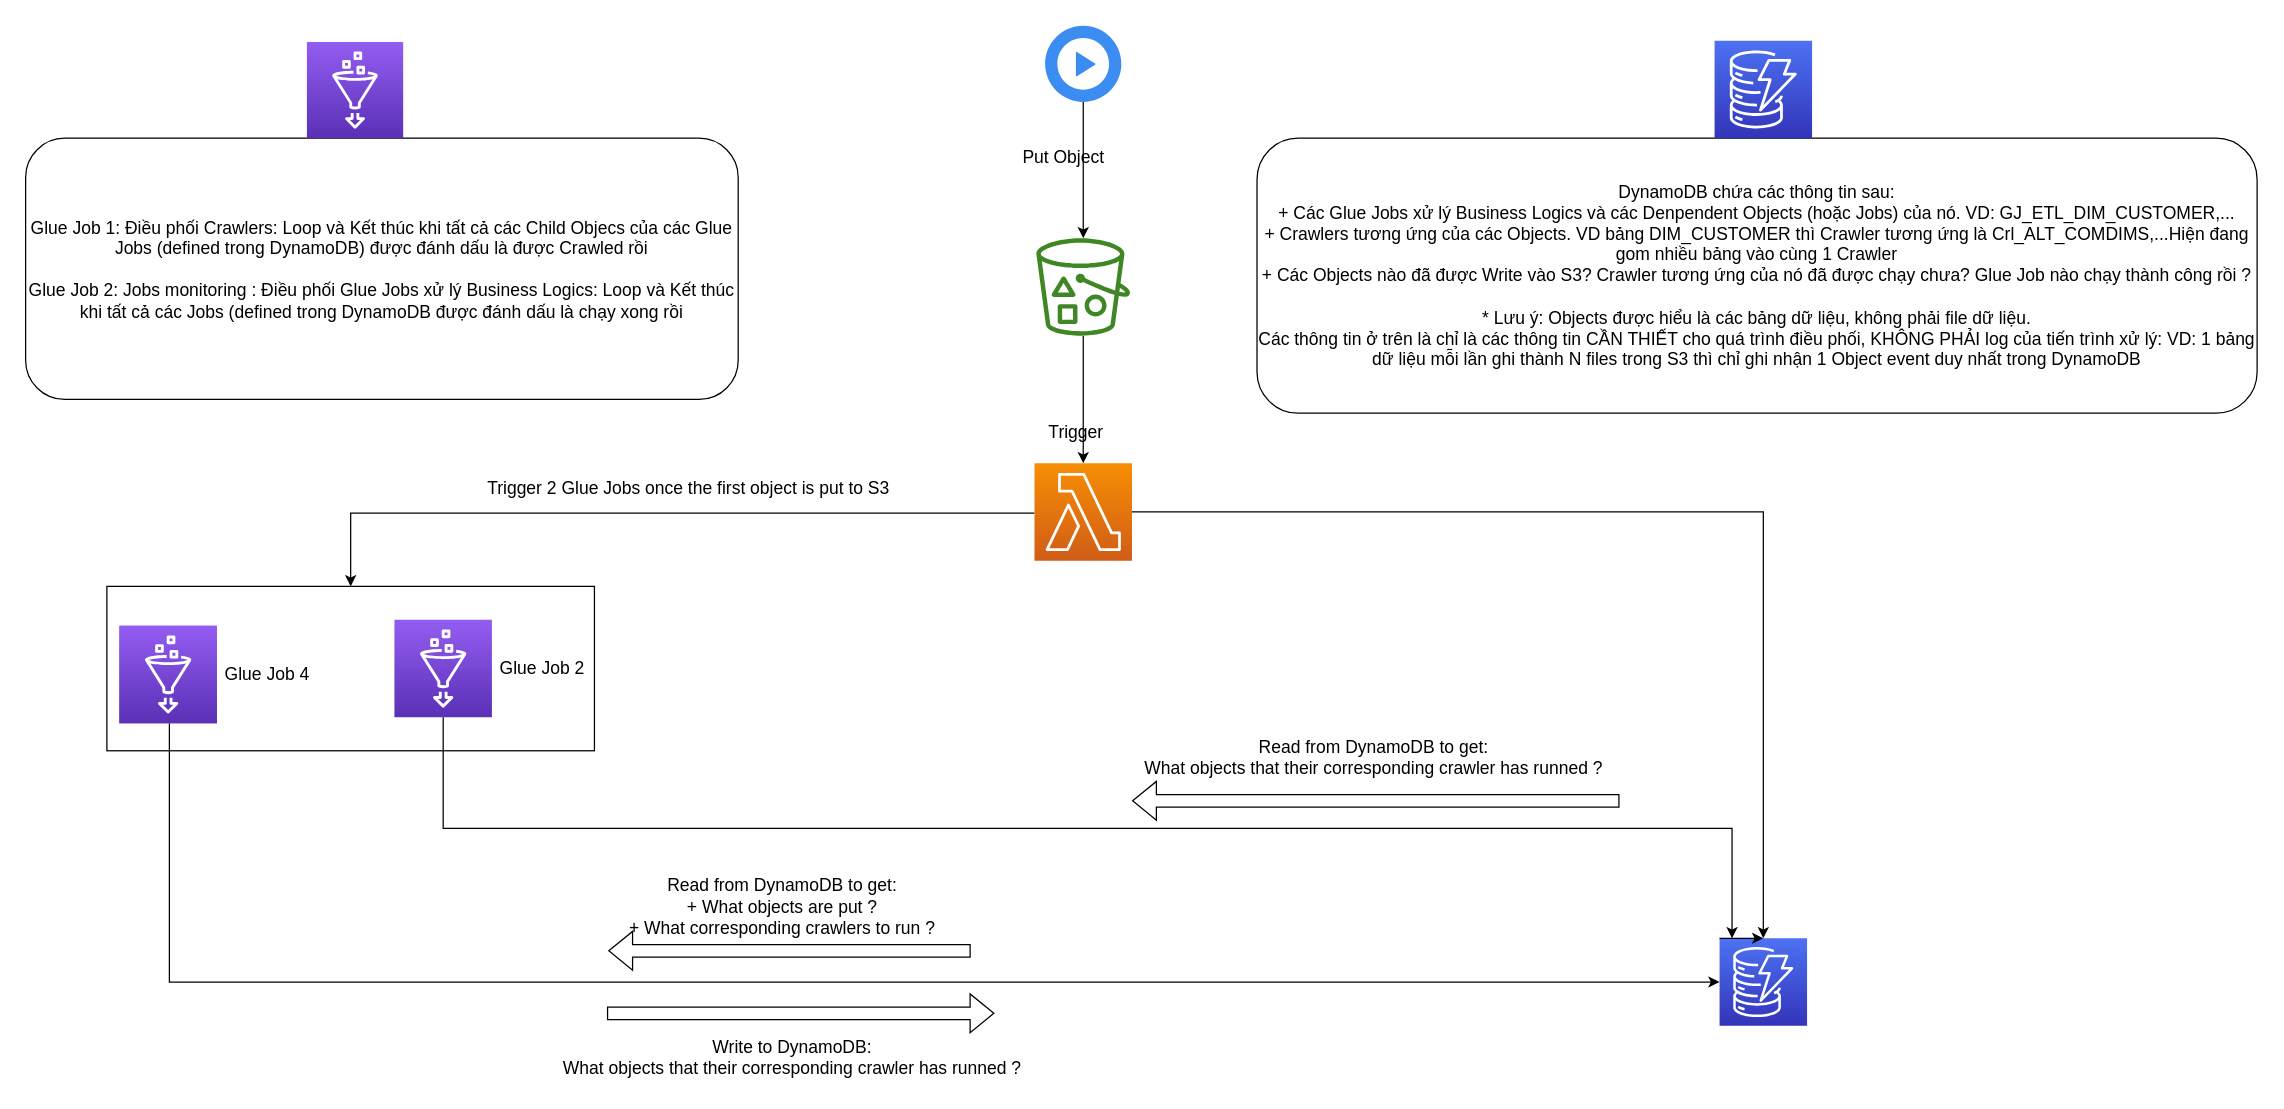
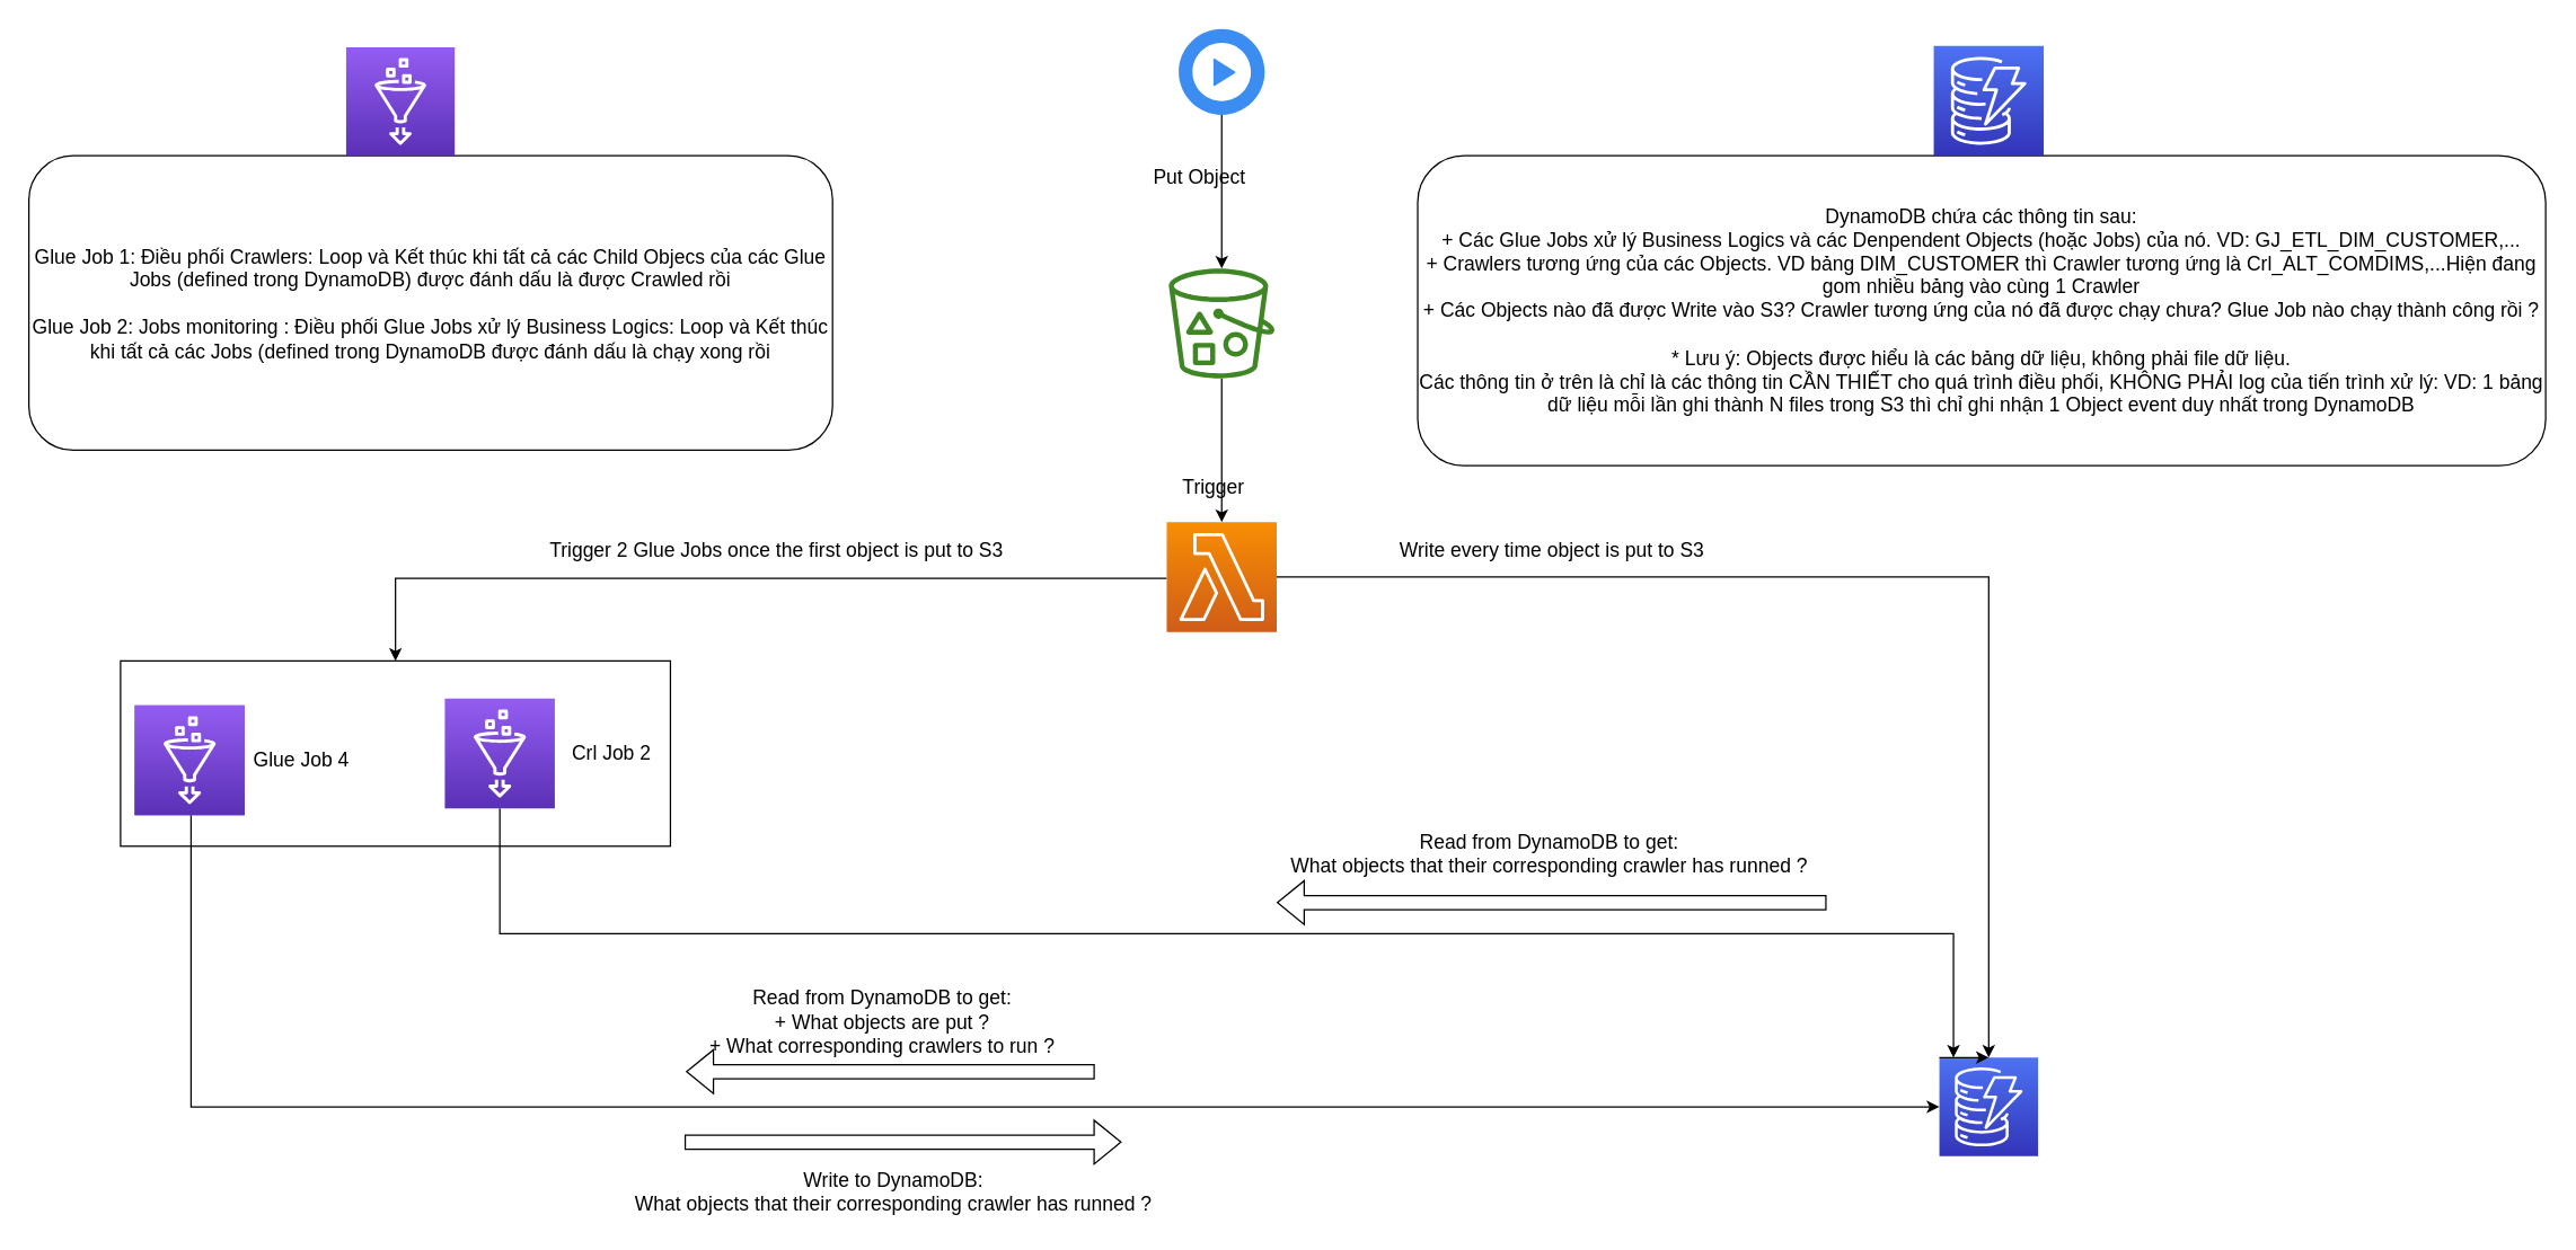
  <mxCell id="0" />
  <mxCell id="1" parent="0" />
  <mxCell id="2" value="" style="rounded=0;whiteSpace=wrap;html=1;fontSize=14;" vertex="1" parent="1"><mxGeometry x="85" y="468.5" width="390" height="131.5" as="geometry" /></mxCell>
  <mxCell id="3" value="" style="sketch=0;points=[[0,0,0],[0.25,0,0],[0.5,0,0],[0.75,0,0],[1,0,0],[0,1,0],[0.25,1,0],[0.5,1,0],[0.75,1,0],[1,1,0],[0,0.25,0],[0,0.5,0],[0,0.75,0],[1,0.25,0],[1,0.5,0],[1,0.75,0]];outlineConnect=0;fontColor=#232F3E;gradientColor=#4D72F3;gradientDirection=north;fillColor=#3334B9;strokeColor=#ffffff;dashed=0;verticalLabelPosition=bottom;verticalAlign=top;align=center;html=1;fontSize=12;fontStyle=0;aspect=fixed;shape=mxgraph.aws4.resourceIcon;resIcon=mxgraph.aws4.dynamodb;" vertex="1" parent="1"><mxGeometry x="1375" y="750" width="70" height="70" as="geometry" /></mxCell>
  <mxCell id="4" style="edgeStyle=orthogonalEdgeStyle;rounded=0;orthogonalLoop=1;jettySize=auto;html=1;" edge="1" parent="1" source="5" target="15"><mxGeometry relative="1" as="geometry" /></mxCell>
  <mxCell id="5" value="" style="sketch=0;outlineConnect=0;fontColor=#232F3E;gradientColor=none;fillColor=#3F8624;strokeColor=none;dashed=0;verticalLabelPosition=bottom;verticalAlign=top;align=center;html=1;fontSize=12;fontStyle=0;aspect=fixed;pointerEvents=1;shape=mxgraph.aws4.bucket_with_objects;" vertex="1" parent="1"><mxGeometry x="828.5" y="190" width="75" height="78" as="geometry" /></mxCell>
  <mxCell id="6" style="edgeStyle=orthogonalEdgeStyle;rounded=0;orthogonalLoop=1;jettySize=auto;html=1;" edge="1" parent="1" source="7" target="5"><mxGeometry relative="1" as="geometry" /></mxCell>
  <mxCell id="7" value="" style="sketch=0;html=1;aspect=fixed;strokeColor=none;shadow=0;align=center;verticalAlign=top;fillColor=#3B8DF1;shape=mxgraph.gcp2.play_start" vertex="1" parent="1"><mxGeometry x="835.5" y="20" width="61" height="61" as="geometry" /></mxCell>
  <mxCell id="8" value="&lt;font style=&quot;font-size: 14px;&quot;&gt;Put Object&lt;/font&gt;" style="text;html=1;align=center;verticalAlign=middle;resizable=0;points=[];autosize=1;strokeColor=none;fillColor=none;" vertex="1" parent="1"><mxGeometry x="810" y="115" width="80" height="20" as="geometry" /></mxCell>
  <mxCell id="9" style="edgeStyle=orthogonalEdgeStyle;rounded=0;orthogonalLoop=1;jettySize=auto;html=1;entryX=0;entryY=0.5;entryDx=0;entryDy=0;entryPerimeter=0;" edge="1" parent="1" source="10" target="3"><mxGeometry relative="1" as="geometry"><Array as="points"><mxPoint x="135" y="785" /></Array></mxGeometry></mxCell>
  <mxCell id="10" value="" style="sketch=0;points=[[0,0,0],[0.25,0,0],[0.5,0,0],[0.75,0,0],[1,0,0],[0,1,0],[0.25,1,0],[0.5,1,0],[0.75,1,0],[1,1,0],[0,0.25,0],[0,0.5,0],[0,0.75,0],[1,0.25,0],[1,0.5,0],[1,0.75,0]];outlineConnect=0;fontColor=#232F3E;gradientColor=#945DF2;gradientDirection=north;fillColor=#5A30B5;strokeColor=#ffffff;dashed=0;verticalLabelPosition=bottom;verticalAlign=top;align=center;html=1;fontSize=12;fontStyle=0;aspect=fixed;shape=mxgraph.aws4.resourceIcon;resIcon=mxgraph.aws4.glue;" vertex="1" parent="1"><mxGeometry x="95" y="500" width="78" height="78" as="geometry" /></mxCell>
  <mxCell id="11" style="edgeStyle=elbowEdgeStyle;rounded=0;orthogonalLoop=1;jettySize=auto;elbow=vertical;html=1;" edge="1" parent="1" source="12"><mxGeometry relative="1" as="geometry"><mxPoint x="1385" y="750" as="targetPoint" /></mxGeometry></mxCell>
  <mxCell id="12" value="" style="sketch=0;points=[[0,0,0],[0.25,0,0],[0.5,0,0],[0.75,0,0],[1,0,0],[0,1,0],[0.25,1,0],[0.5,1,0],[0.75,1,0],[1,1,0],[0,0.25,0],[0,0.5,0],[0,0.75,0],[1,0.25,0],[1,0.5,0],[1,0.75,0]];outlineConnect=0;fontColor=#232F3E;gradientColor=#945DF2;gradientDirection=north;fillColor=#5A30B5;strokeColor=#ffffff;dashed=0;verticalLabelPosition=bottom;verticalAlign=top;align=center;html=1;fontSize=12;fontStyle=0;aspect=fixed;shape=mxgraph.aws4.resourceIcon;resIcon=mxgraph.aws4.glue;" vertex="1" parent="1"><mxGeometry x="315" y="495.25" width="78" height="78" as="geometry" /></mxCell>
  <mxCell id="13" style="edgeStyle=orthogonalEdgeStyle;rounded=0;orthogonalLoop=1;jettySize=auto;html=1;entryX=0.5;entryY=0;entryDx=0;entryDy=0;entryPerimeter=0;" edge="1" parent="1" source="15" target="3"><mxGeometry relative="1" as="geometry" /></mxCell>
  <mxCell id="14" style="edgeStyle=elbowEdgeStyle;rounded=0;orthogonalLoop=1;jettySize=auto;elbow=vertical;html=1;fontSize=14;" edge="1" parent="1" source="15" target="2"><mxGeometry relative="1" as="geometry"><Array as="points"><mxPoint x="625" y="410" /><mxPoint x="585" y="420" /></Array></mxGeometry></mxCell>
  <mxCell id="15" value="" style="sketch=0;points=[[0,0,0],[0.25,0,0],[0.5,0,0],[0.75,0,0],[1,0,0],[0,1,0],[0.25,1,0],[0.5,1,0],[0.75,1,0],[1,1,0],[0,0.25,0],[0,0.5,0],[0,0.75,0],[1,0.25,0],[1,0.5,0],[1,0.75,0]];outlineConnect=0;fontColor=#232F3E;gradientColor=#F78E04;gradientDirection=north;fillColor=#D05C17;strokeColor=#ffffff;dashed=0;verticalLabelPosition=bottom;verticalAlign=top;align=center;html=1;fontSize=12;fontStyle=0;aspect=fixed;shape=mxgraph.aws4.resourceIcon;resIcon=mxgraph.aws4.lambda;" vertex="1" parent="1"><mxGeometry x="827" y="370" width="78" height="78" as="geometry" /></mxCell>
  <mxCell id="16" value="&lt;font style=&quot;font-size: 14px;&quot;&gt;Trigger&lt;/font&gt;" style="text;html=1;align=center;verticalAlign=middle;resizable=0;points=[];autosize=1;strokeColor=none;fillColor=none;" vertex="1" parent="1"><mxGeometry x="830" y="335" width="60" height="20" as="geometry" /></mxCell>
  <mxCell id="17" style="edgeStyle=orthogonalEdgeStyle;rounded=0;orthogonalLoop=1;jettySize=auto;html=1;exitX=0;exitY=0;exitDx=0;exitDy=0;exitPerimeter=0;entryX=0.5;entryY=0;entryDx=0;entryDy=0;entryPerimeter=0;" edge="1" parent="1" source="3" target="3"><mxGeometry relative="1" as="geometry" /></mxCell>
  <mxCell id="18" value="&lt;font style=&quot;font-size: 14px;&quot;&gt;Trigger 2 Glue Jobs once the first object is put to S3&lt;/font&gt;" style="text;html=1;align=center;verticalAlign=middle;resizable=0;points=[];autosize=1;strokeColor=none;fillColor=none;" vertex="1" parent="1"><mxGeometry x="380" y="380" width="340" height="20" as="geometry" /></mxCell>
  <mxCell id="19" value="" style="group" vertex="1" connectable="0" parent="1"><mxGeometry x="486" y="700" width="290" height="60" as="geometry" /></mxCell>
  <mxCell id="20" value="&lt;font style=&quot;font-size: 14px;&quot;&gt;Read from DynamoDB to get:&lt;br&gt;+ What objects are put ?&lt;br&gt;+ What corresponding crawlers to run ?&lt;/font&gt;" style="text;html=1;align=center;verticalAlign=middle;resizable=0;points=[];autosize=1;strokeColor=none;fillColor=none;" vertex="1" parent="19"><mxGeometry x="9" width="260" height="50" as="geometry" /></mxCell>
  <mxCell id="21" value="" style="shape=flexArrow;endArrow=classic;html=1;rounded=0;elbow=vertical;" edge="1" parent="19"><mxGeometry width="50" height="50" relative="1" as="geometry"><mxPoint x="290" y="60" as="sourcePoint" /><mxPoint y="60" as="targetPoint" /></mxGeometry></mxCell>
  <mxCell id="22" value="" style="group" vertex="1" connectable="0" parent="1"><mxGeometry x="483" y="810" width="340" height="55" as="geometry" /></mxCell>
  <mxCell id="23" value="" style="shape=flexArrow;endArrow=classic;html=1;rounded=0;elbow=vertical;" edge="1" parent="22"><mxGeometry width="50" height="50" relative="1" as="geometry"><mxPoint x="2" as="sourcePoint" /><mxPoint x="312" as="targetPoint" /></mxGeometry></mxCell>
  <mxCell id="24" value="&lt;font style=&quot;font-size: 14px;&quot;&gt;Write to DynamoDB:&lt;br&gt;What objects that their corresponding crawler has&amp;nbsp;runned ?&lt;/font&gt;" style="text;html=1;align=center;verticalAlign=middle;resizable=0;points=[];autosize=1;strokeColor=none;fillColor=none;" vertex="1" parent="22"><mxGeometry x="-40" y="15" width="380" height="40" as="geometry" /></mxCell>
  <mxCell id="25" value="" style="group" vertex="1" connectable="0" parent="1"><mxGeometry x="905" y="590" width="390" height="50" as="geometry" /></mxCell>
  <mxCell id="26" value="" style="shape=flexArrow;endArrow=classic;html=1;rounded=0;elbow=vertical;" edge="1" parent="25"><mxGeometry width="50" height="50" relative="1" as="geometry"><mxPoint x="390" y="50" as="sourcePoint" /><mxPoint y="50" as="targetPoint" /></mxGeometry></mxCell>
  <mxCell id="27" value="&lt;font style=&quot;font-size: 14px;&quot;&gt;Read from DynamoDB to get:&amp;nbsp;&lt;br&gt;What objects that their corresponding crawler has&amp;nbsp;runned ?&amp;nbsp;&lt;/font&gt;" style="text;html=1;align=center;verticalAlign=middle;resizable=0;points=[];autosize=1;strokeColor=none;fillColor=none;" vertex="1" parent="25"><mxGeometry y="-5" width="390" height="40" as="geometry" /></mxCell>
+ <mxCell id="28" value="&lt;font style=&quot;font-size: 14px;&quot;&gt;Write every time object is put to S3&lt;/font&gt;" style="text;html=1;align=center;verticalAlign=middle;resizable=0;points=[];autosize=1;strokeColor=none;fillColor=none;" vertex="1" parent="1"><mxGeometry x="985" y="380" width="230" height="20" as="geometry" /></mxCell>
  <mxCell id="29" value="&lt;font style=&quot;font-size: 14px;&quot;&gt;Glue Job 4&lt;/font&gt;" style="text;html=1;align=center;verticalAlign=middle;resizable=0;points=[];autosize=1;strokeColor=none;fillColor=none;" vertex="1" parent="1"><mxGeometry x="173" y="529" width="80" height="20" as="geometry" /></mxCell>
- <mxCell id="30" value="&lt;font style=&quot;font-size: 14px;&quot;&gt;Glue Job 2&lt;/font&gt;" style="text;html=1;align=center;verticalAlign=middle;resizable=0;points=[];autosize=1;strokeColor=none;fillColor=none;" vertex="1" parent="1"><mxGeometry x="393" y="524.25" width="80" height="20" as="geometry" /></mxCell>
+ <mxCell id="30" value="&lt;font style=&quot;font-size: 14px;&quot;&gt;Crl Job 2&lt;/font&gt;" style="text;html=1;align=center;verticalAlign=middle;resizable=0;points=[];autosize=1;strokeColor=none;fillColor=none;" vertex="1" parent="1"><mxGeometry x="393" y="524.25" width="80" height="20" as="geometry" /></mxCell>
  <mxCell id="31" value="&lt;font style=&quot;font-size: 14px;&quot;&gt;Glue Job 1: Điều phối Crawlers: Loop và Kết thúc khi tất cả các Child Objecs của các Glue Jobs (defined trong DynamoDB) được đánh dấu là được Crawled rồi&lt;br&gt;&lt;br&gt;Glue Job 2: Jobs monitoring : Điều phối Glue Jobs xử lý Business Logics: Loop và Kết thúc khi tất cả các Jobs (defined trong DynamoDB được đánh dấu là chạy xong rồi&lt;/font&gt;" style="rounded=1;whiteSpace=wrap;html=1;" vertex="1" parent="1"><mxGeometry x="20" y="110" width="570" height="209" as="geometry" /></mxCell>
  <mxCell id="32" value="" style="sketch=0;points=[[0,0,0],[0.25,0,0],[0.5,0,0],[0.75,0,0],[1,0,0],[0,1,0],[0.25,1,0],[0.5,1,0],[0.75,1,0],[1,1,0],[0,0.25,0],[0,0.5,0],[0,0.75,0],[1,0.25,0],[1,0.5,0],[1,0.75,0]];outlineConnect=0;fontColor=#232F3E;gradientColor=#945DF2;gradientDirection=north;fillColor=#5A30B5;strokeColor=#ffffff;dashed=0;verticalLabelPosition=bottom;verticalAlign=top;align=center;html=1;fontSize=12;fontStyle=0;aspect=fixed;shape=mxgraph.aws4.resourceIcon;resIcon=mxgraph.aws4.glue;" vertex="1" parent="1"><mxGeometry x="245" y="33" width="77" height="77" as="geometry" /></mxCell>
  <mxCell id="33" value="DynamoDB chứa các thông tin sau:&lt;br&gt;+ Các Glue Jobs xử lý Business Logics và các Denpendent Objects (hoặc Jobs) của nó. VD: GJ_ETL_DIM_CUSTOMER,...&lt;br&gt;+ Crawlers tương ứng của các Objects. VD bảng DIM_CUSTOMER thì Crawler tương ứng là Crl_ALT_COMDIMS,...Hiện đang gom nhiều bảng vào cùng 1 Crawler&lt;br&gt;+ Các Objects nào đã được Write vào S3? Crawler tương ứng của nó đã được chạy chưa? Glue Job nào chạy thành công rồi ?&lt;br&gt;&lt;br&gt;* Lưu ý: Objects được hiểu là các bảng dữ liệu, không phải file dữ liệu.&lt;br&gt;Các thông tin ở trên là chỉ là các thông tin CẦN THIẾT cho quá trình điều phối, KHÔNG PHẢI log của tiến trình xử lý: VD: 1 bảng dữ liệu mỗi lần ghi thành N files trong S3 thì chỉ ghi nhận 1 Object event duy nhất trong DynamoDB" style="rounded=1;whiteSpace=wrap;html=1;fontSize=14;" vertex="1" parent="1"><mxGeometry x="1005" y="110" width="800" height="220" as="geometry" /></mxCell>
  <mxCell id="34" value="" style="sketch=0;points=[[0,0,0],[0.25,0,0],[0.5,0,0],[0.75,0,0],[1,0,0],[0,1,0],[0.25,1,0],[0.5,1,0],[0.75,1,0],[1,1,0],[0,0.25,0],[0,0.5,0],[0,0.75,0],[1,0.25,0],[1,0.5,0],[1,0.75,0]];outlineConnect=0;fontColor=#232F3E;gradientColor=#4D72F3;gradientDirection=north;fillColor=#3334B9;strokeColor=#ffffff;dashed=0;verticalLabelPosition=bottom;verticalAlign=top;align=center;html=1;fontSize=12;fontStyle=0;aspect=fixed;shape=mxgraph.aws4.resourceIcon;resIcon=mxgraph.aws4.dynamodb;" vertex="1" parent="1"><mxGeometry x="1371" y="32" width="78" height="78" as="geometry" /></mxCell>
  <mxCell id="35" value="" style="sketch=0;points=[[0,0,0],[0.25,0,0],[0.5,0,0],[0.75,0,0],[1,0,0],[0,1,0],[0.25,1,0],[0.5,1,0],[0.75,1,0],[1,1,0],[0,0.25,0],[0,0.5,0],[0,0.75,0],[1,0.25,0],[1,0.5,0],[1,0.75,0]];outlineConnect=0;fontColor=#232F3E;gradientColor=#945DF2;gradientDirection=north;fillColor=#5A30B5;strokeColor=#ffffff;dashed=0;verticalLabelPosition=bottom;verticalAlign=top;align=center;html=1;fontSize=12;fontStyle=0;aspect=fixed;shape=mxgraph.aws4.resourceIcon;resIcon=mxgraph.aws4.glue;" vertex="1" parent="1"><mxGeometry x="95" y="500" width="78" height="78" as="geometry" /></mxCell>
